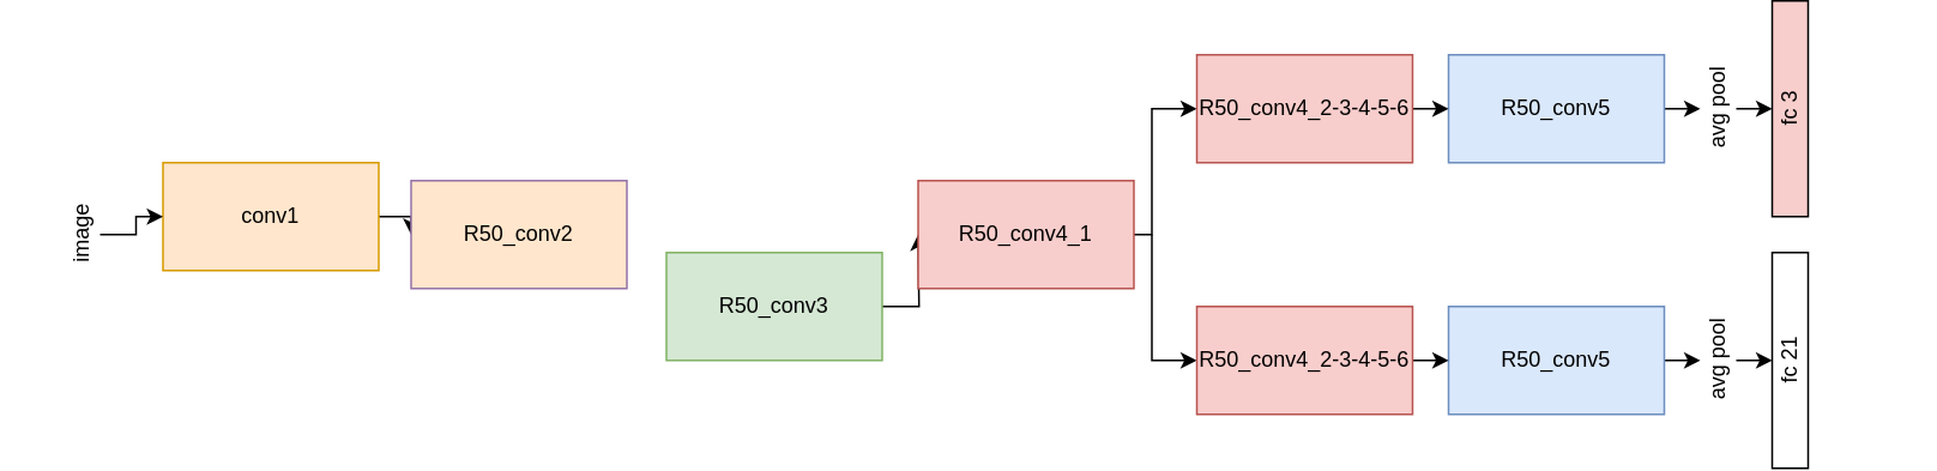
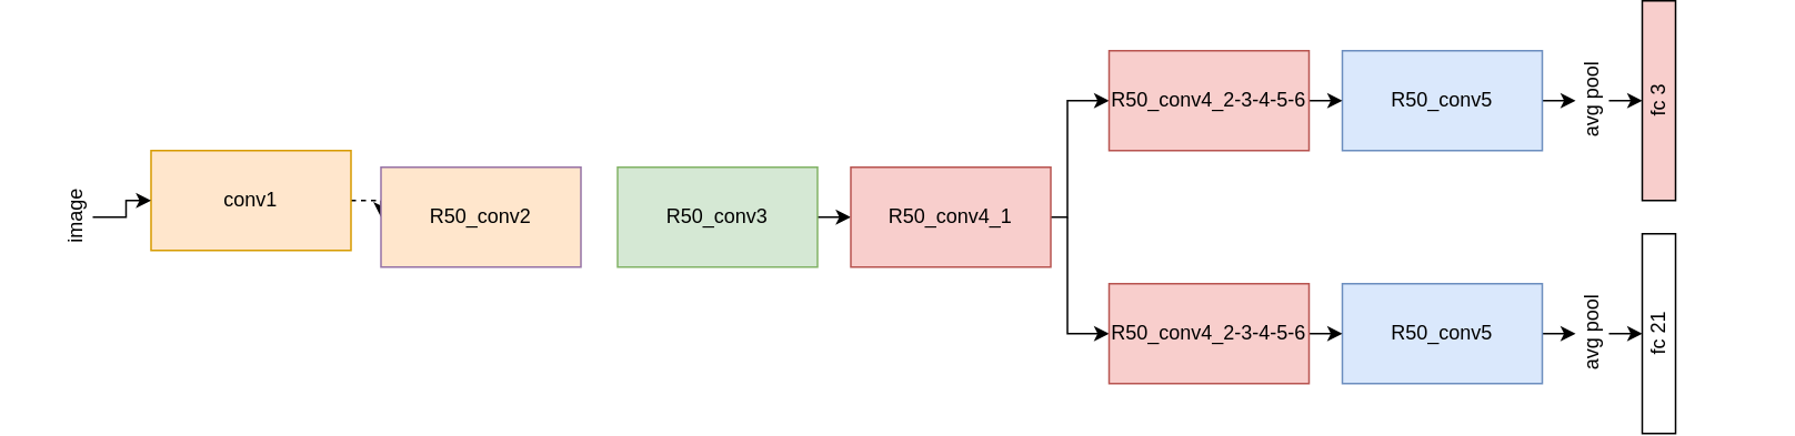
  <mxCell id="0" />
  <mxCell id="1" parent="0" />
- <mxCell id="2" style="edgeStyle=orthogonalEdgeStyle;rounded=0;orthogonalLoop=1;jettySize=auto;html=1;exitX=1;exitY=0.5;exitDx=0;exitDy=0;entryX=0;entryY=0.5;entryDx=0;entryDy=0;" edge="1" parent="1" source="3" target="4"><mxGeometry relative="1" as="geometry" /></mxCell>
+ <mxCell id="2" style="edgeStyle=orthogonalEdgeStyle;rounded=0;orthogonalLoop=1;jettySize=auto;html=1;exitX=1;exitY=0.5;exitDx=0;exitDy=0;entryX=0;entryY=0.5;entryDx=0;entryDy=0;dashed=1;" edge="1" parent="1" source="3" target="4"><mxGeometry relative="1" as="geometry" /></mxCell>
  <mxCell id="3" value="conv1" style="rounded=0;whiteSpace=wrap;html=1;fillColor=#ffe6cc;strokeColor=#d79b00;" vertex="1" parent="1"><mxGeometry x="90" y="80" width="120" height="60" as="geometry" /></mxCell>
  <mxCell id="4" value="R50_conv2" style="rounded=0;whiteSpace=wrap;html=1;fillColor=#ffe6cc;strokeColor=#9673a6;" vertex="1" parent="1"><mxGeometry x="228" y="90" width="120" height="60" as="geometry" /></mxCell>
  <mxCell id="5" style="edgeStyle=orthogonalEdgeStyle;rounded=0;orthogonalLoop=1;jettySize=auto;html=1;exitX=1;exitY=0.5;exitDx=0;exitDy=0;entryX=0.5;entryY=0;entryDx=0;entryDy=0;" edge="1" parent="1" source="6"><mxGeometry relative="1" as="geometry"><mxPoint x="510" y="120" as="targetPoint" /></mxGeometry></mxCell>
- <mxCell id="6" value="R50_conv3" style="rounded=0;whiteSpace=wrap;html=1;fillColor=#d5e8d4;strokeColor=#82b366;" vertex="1" parent="1"><mxGeometry x="370" y="130" width="120" height="60" as="geometry" /></mxCell>
+ <mxCell id="6" value="R50_conv3" style="rounded=0;whiteSpace=wrap;html=1;fillColor=#d5e8d4;strokeColor=#82b366;" vertex="1" parent="1"><mxGeometry x="370" y="90" width="120" height="60" as="geometry" /></mxCell>
  <mxCell id="7" style="edgeStyle=orthogonalEdgeStyle;rounded=0;orthogonalLoop=1;jettySize=auto;html=1;entryX=0;entryY=0.5;entryDx=0;entryDy=0;" edge="1" parent="1" source="8" target="3"><mxGeometry relative="1" as="geometry" /></mxCell>
  <mxCell id="8" value="image" style="text;html=1;align=center;verticalAlign=middle;resizable=0;points=[];autosize=1;strokeColor=none;fillColor=none;rotation=-90;" vertex="1" parent="1"><mxGeometry x="20" y="110" width="50" height="20" as="geometry" /></mxCell>
  <mxCell id="9" style="edgeStyle=orthogonalEdgeStyle;rounded=0;orthogonalLoop=1;jettySize=auto;html=1;exitX=1;exitY=0.5;exitDx=0;exitDy=0;entryX=0.5;entryY=0;entryDx=0;entryDy=0;entryPerimeter=0;" edge="1" parent="1" source="10" target="12"><mxGeometry relative="1" as="geometry" /></mxCell>
  <mxCell id="10" value="R50_conv5" style="rounded=0;whiteSpace=wrap;html=1;fillColor=#dae8fc;strokeColor=#6c8ebf;" vertex="1" parent="1"><mxGeometry x="805" y="20" width="120" height="60" as="geometry" /></mxCell>
  <mxCell id="11" style="edgeStyle=orthogonalEdgeStyle;curved=1;rounded=0;orthogonalLoop=1;jettySize=auto;html=1;entryX=0.5;entryY=0;entryDx=0;entryDy=0;endArrow=classic;endFill=1;" edge="1" parent="1" source="12" target="13"><mxGeometry relative="1" as="geometry" /></mxCell>
  <mxCell id="12" value="avg pool" style="text;html=1;align=center;verticalAlign=middle;resizable=0;points=[];autosize=1;strokeColor=none;fillColor=none;rotation=-90;" vertex="1" parent="1"><mxGeometry x="925" y="40" width="60" height="20" as="geometry" /></mxCell>
  <mxCell id="13" value="fc 3" style="rounded=0;whiteSpace=wrap;html=1;rotation=-90;fillColor=#f8cecc;" vertex="1" parent="1"><mxGeometry x="935" y="40" width="120" height="20" as="geometry" /></mxCell>
  <mxCell id="14" style="edgeStyle=orthogonalEdgeStyle;rounded=0;orthogonalLoop=1;jettySize=auto;html=1;exitX=1;exitY=0.5;exitDx=0;exitDy=0;entryX=0;entryY=0.5;entryDx=0;entryDy=0;" edge="1" parent="1" source="15" target="17"><mxGeometry relative="1" as="geometry"><Array as="points"><mxPoint x="640" y="120" /><mxPoint x="640" y="50" /></Array></mxGeometry></mxCell>
  <mxCell id="15" value="R50_conv4_1" style="rounded=0;whiteSpace=wrap;html=1;fillColor=#f8cecc;strokeColor=#b85450;" vertex="1" parent="1"><mxGeometry x="510" y="90" width="120" height="60" as="geometry" /></mxCell>
  <mxCell id="16" style="edgeStyle=orthogonalEdgeStyle;rounded=0;orthogonalLoop=1;jettySize=auto;html=1;exitX=1;exitY=0.5;exitDx=0;exitDy=0;entryX=0;entryY=0.5;entryDx=0;entryDy=0;" edge="1" parent="1" source="17" target="10"><mxGeometry relative="1" as="geometry" /></mxCell>
  <mxCell id="17" value="R50_conv4_2-3-4-5-6" style="rounded=0;whiteSpace=wrap;html=1;fillColor=#f8cecc;strokeColor=#b85450;" vertex="1" parent="1"><mxGeometry x="665" y="20" width="120" height="60" as="geometry" /></mxCell>
  <mxCell id="18" value="" style="endArrow=classic;html=1;rounded=0;entryX=0;entryY=0.5;entryDx=0;entryDy=0;" edge="1" parent="1" target="25"><mxGeometry width="50" height="50" relative="1" as="geometry"><mxPoint x="640" y="120" as="sourcePoint" /><mxPoint x="660" y="260" as="targetPoint" /><Array as="points"><mxPoint x="640" y="190" /></Array></mxGeometry></mxCell>
  <mxCell id="19" style="edgeStyle=orthogonalEdgeStyle;rounded=0;orthogonalLoop=1;jettySize=auto;html=1;exitX=1;exitY=0.5;exitDx=0;exitDy=0;entryX=0.5;entryY=0;entryDx=0;entryDy=0;entryPerimeter=0;" edge="1" parent="1" source="20" target="22"><mxGeometry relative="1" as="geometry" /></mxCell>
  <mxCell id="20" value="R50_conv5" style="rounded=0;whiteSpace=wrap;html=1;fillColor=#dae8fc;strokeColor=#6c8ebf;" vertex="1" parent="1"><mxGeometry x="805" y="160" width="120" height="60" as="geometry" /></mxCell>
  <mxCell id="21" style="edgeStyle=orthogonalEdgeStyle;curved=1;rounded=0;orthogonalLoop=1;jettySize=auto;html=1;entryX=0.5;entryY=0;entryDx=0;entryDy=0;endArrow=classic;endFill=1;" edge="1" parent="1" source="22" target="23"><mxGeometry relative="1" as="geometry" /></mxCell>
  <mxCell id="22" value="avg pool" style="text;html=1;align=center;verticalAlign=middle;resizable=0;points=[];autosize=1;strokeColor=none;fillColor=none;rotation=-90;" vertex="1" parent="1"><mxGeometry x="925" y="180" width="60" height="20" as="geometry" /></mxCell>
  <mxCell id="23" value="fc 21" style="rounded=0;whiteSpace=wrap;html=1;rotation=-90;" vertex="1" parent="1"><mxGeometry x="935" y="180" width="120" height="20" as="geometry" /></mxCell>
  <mxCell id="24" style="edgeStyle=orthogonalEdgeStyle;rounded=0;orthogonalLoop=1;jettySize=auto;html=1;exitX=1;exitY=0.5;exitDx=0;exitDy=0;entryX=0;entryY=0.5;entryDx=0;entryDy=0;" edge="1" parent="1" source="25" target="20"><mxGeometry relative="1" as="geometry" /></mxCell>
  <mxCell id="25" value="R50_conv4_2-3-4-5-6" style="rounded=0;whiteSpace=wrap;html=1;fillColor=#f8cecc;strokeColor=#b85450;" vertex="1" parent="1"><mxGeometry x="665" y="160" width="120" height="60" as="geometry" /></mxCell>
